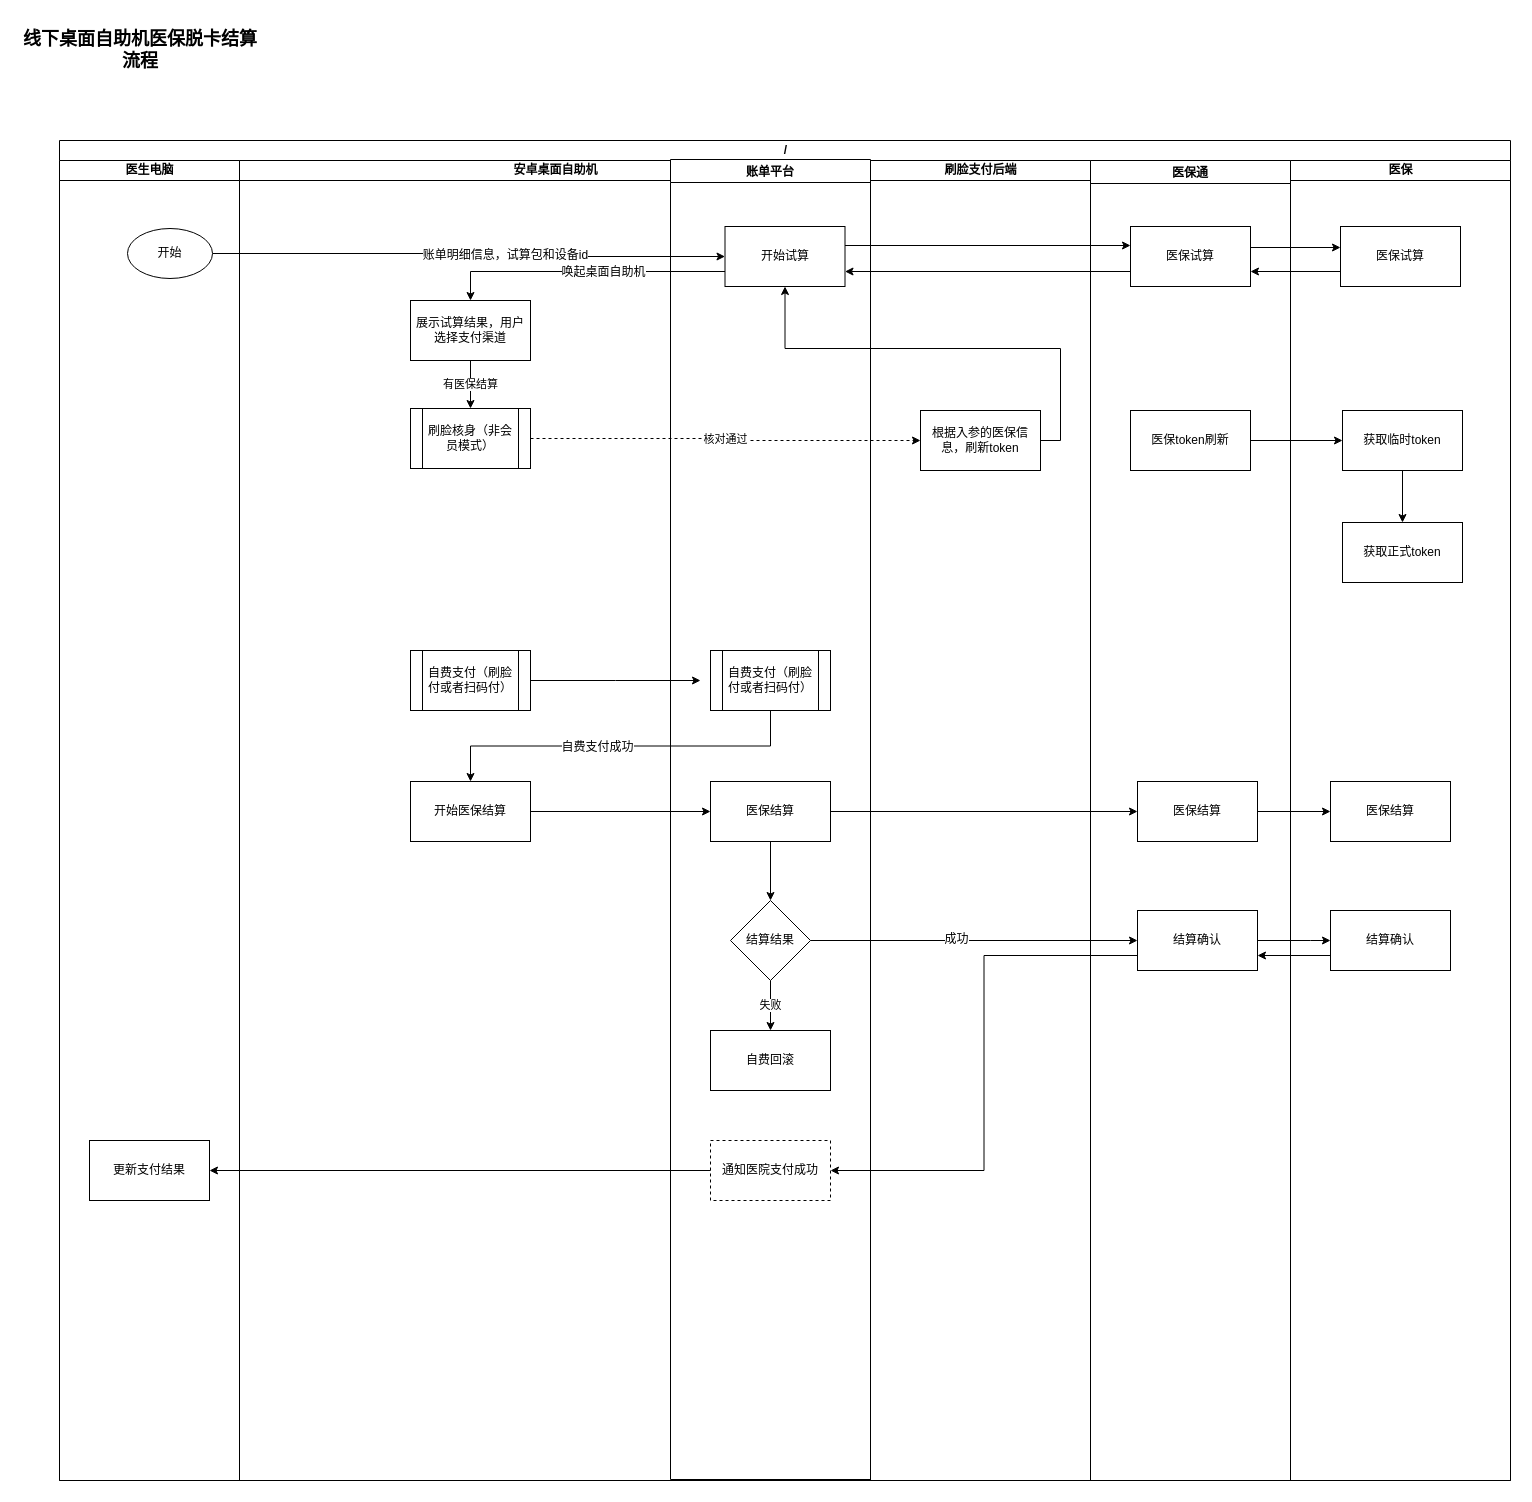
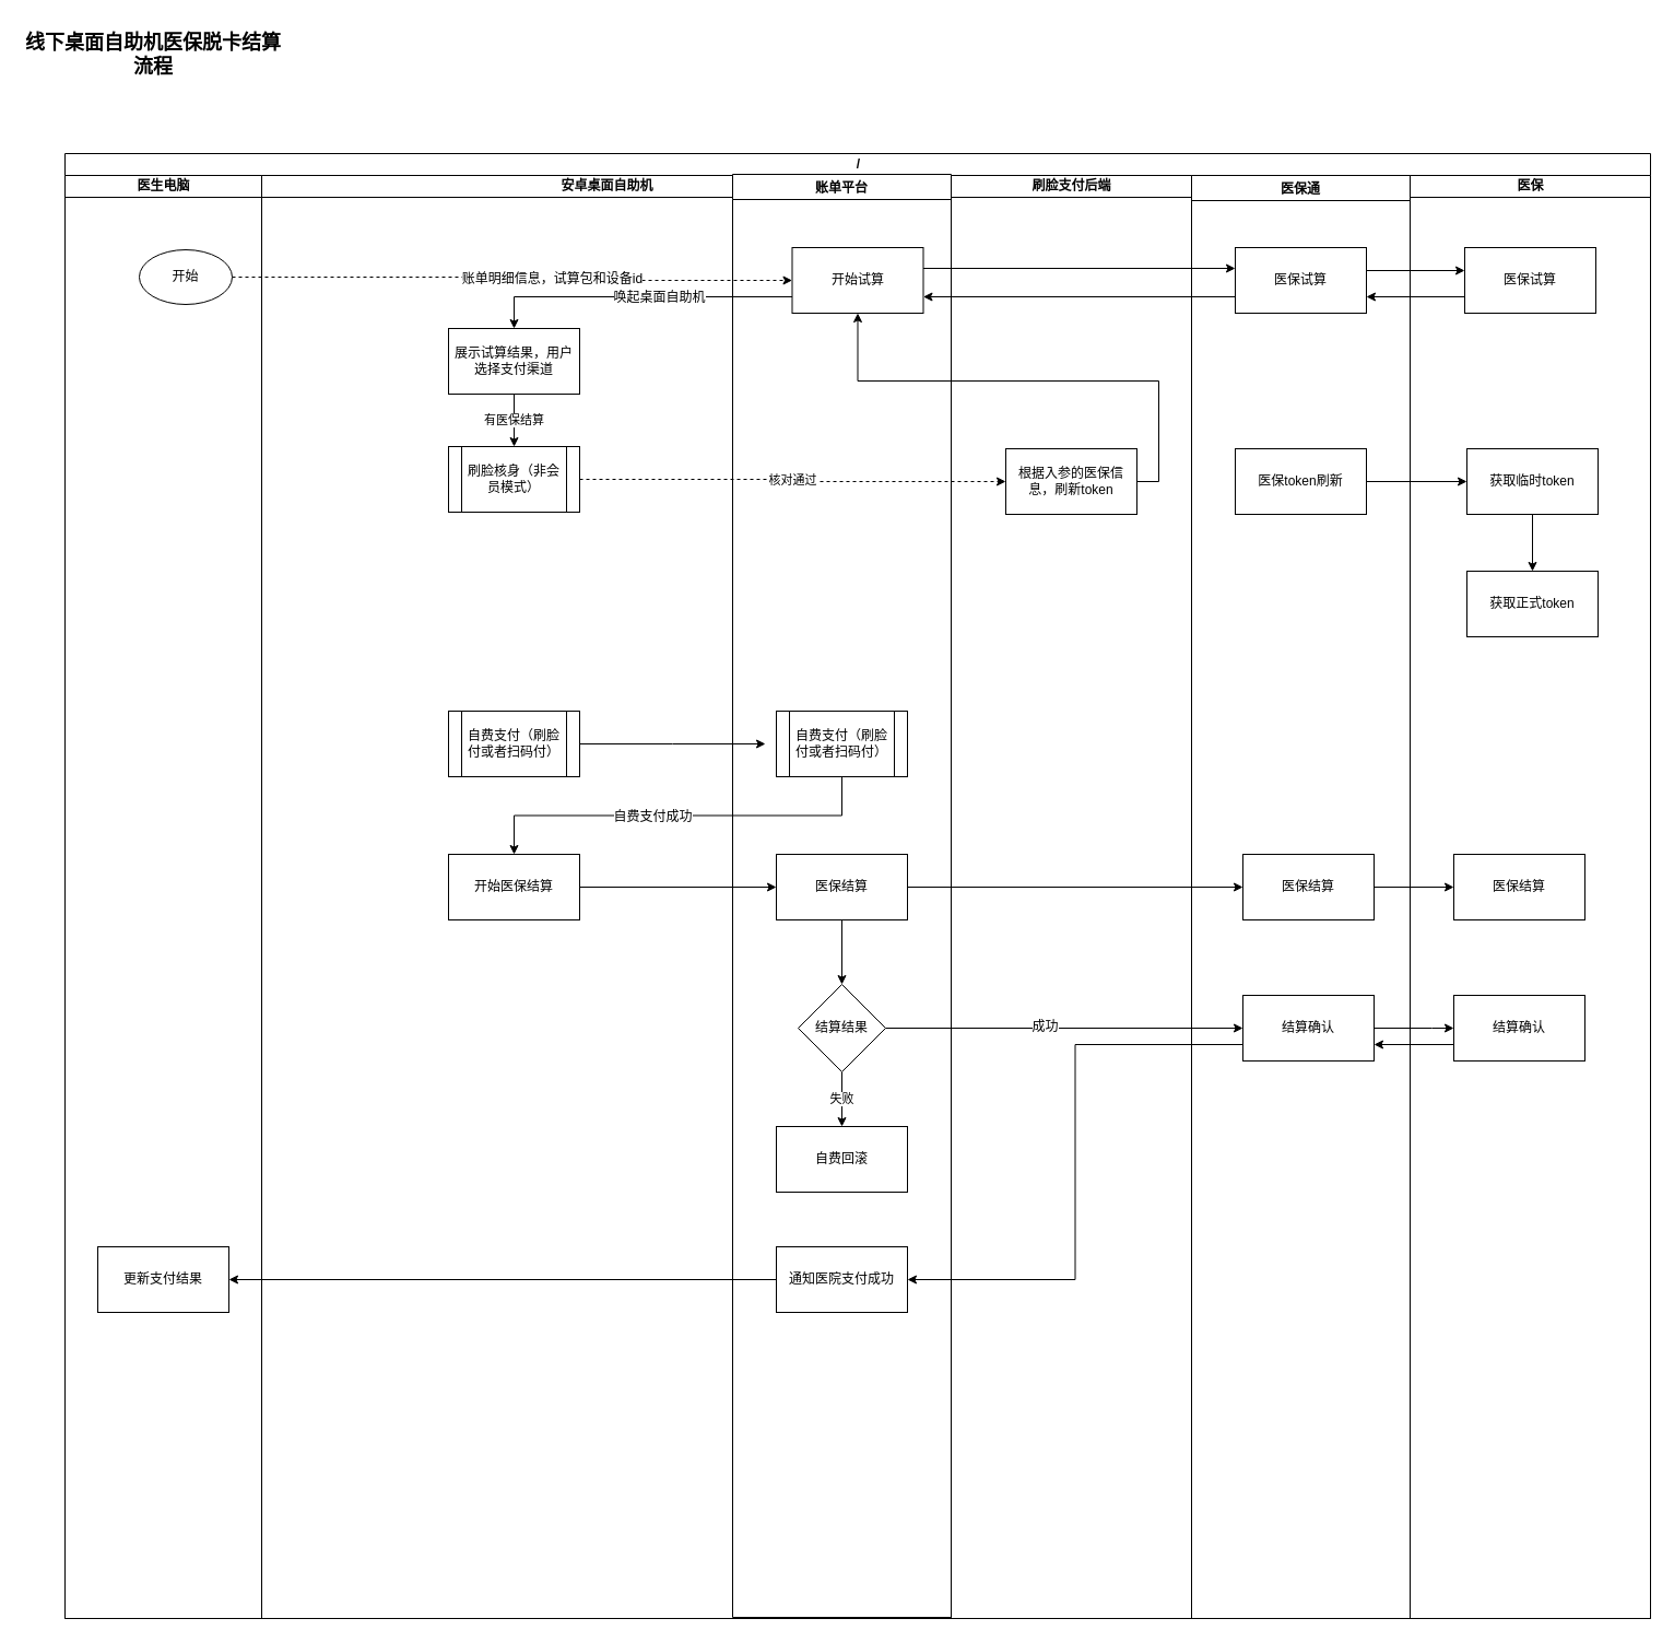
  <mxCell id="0" />
  <mxCell id="1" parent="0" />
  <mxCell id="2" value="&lt;font style=&quot;font-size: 18px&quot;&gt;&lt;b&gt;线下桌面自助机医保脱卡结算流程&lt;/b&gt;&lt;/font&gt;" style="text;html=1;strokeColor=none;fillColor=none;align=center;verticalAlign=middle;whiteSpace=wrap;rounded=0;" parent="1" vertex="1"><mxGeometry x="20" y="20" width="240" height="60" as="geometry" /></mxCell>
  <mxCell id="3" value="/" style="swimlane;html=1;childLayout=stackLayout;resizeParent=1;resizeParentMax=0;startSize=20;" parent="1" vertex="1"><mxGeometry x="59" y="140" width="1451" height="1340" as="geometry" /></mxCell>
  <mxCell id="4" value="医生电脑" style="swimlane;html=1;startSize=20;" parent="3" vertex="1"><mxGeometry y="20" width="180" height="1320" as="geometry" /></mxCell>
  <mxCell id="5" style="edgeStyle=orthogonalEdgeStyle;rounded=0;orthogonalLoop=1;jettySize=auto;html=1;exitX=0.5;exitY=1;exitDx=0;exitDy=0;entryX=0.5;entryY=0;entryDx=0;entryDy=0;" parent="4" edge="1"><mxGeometry relative="1" as="geometry"><mxPoint x="90" y="90" as="sourcePoint" /></mxGeometry></mxCell>
  <mxCell id="6" value="更新支付结果" style="rounded=0;whiteSpace=wrap;html=1;" vertex="1" parent="4"><mxGeometry x="30" y="980" width="120" height="60" as="geometry" /></mxCell>
  <mxCell id="7" value="安卓桌面自助机" style="swimlane;html=1;startSize=20;" parent="3" vertex="1"><mxGeometry x="180" y="20" width="631" height="1320" as="geometry" /></mxCell>
  <mxCell id="8" value="账单平台" style="swimlane;" parent="7" vertex="1"><mxGeometry x="431" y="-1" width="200" height="1320" as="geometry" /></mxCell>
  <mxCell id="9" value="开始试算" style="rounded=0;whiteSpace=wrap;html=1;" parent="8" vertex="1"><mxGeometry x="54.5" y="67" width="120" height="60" as="geometry" /></mxCell>
  <mxCell id="10" value="&lt;span style=&quot;white-space: normal&quot;&gt;自费支付（刷脸付或者扫码付）&lt;/span&gt;" style="shape=process;whiteSpace=wrap;html=1;backgroundOutline=1;" parent="8" vertex="1"><mxGeometry x="40" y="491" width="120" height="60" as="geometry" /></mxCell>
  <mxCell id="11" value="失败" style="edgeStyle=orthogonalEdgeStyle;rounded=0;orthogonalLoop=1;jettySize=auto;html=1;exitX=0.5;exitY=1;exitDx=0;exitDy=0;" edge="1" parent="8" source="12" target="13"><mxGeometry relative="1" as="geometry" /></mxCell>
  <mxCell id="12" value="结算结果" style="rhombus;whiteSpace=wrap;html=1;" vertex="1" parent="8"><mxGeometry x="60" y="741" width="80" height="80" as="geometry" /></mxCell>
  <mxCell id="13" value="自费回滚" style="rounded=0;whiteSpace=wrap;html=1;" vertex="1" parent="8"><mxGeometry x="40" y="871" width="120" height="60" as="geometry" /></mxCell>
- <mxCell id="14" value="通知医院支付成功" style="rounded=0;whiteSpace=wrap;html=1;dashed=1;" vertex="1" parent="8"><mxGeometry x="40" y="981" width="120" height="60" as="geometry" /></mxCell>
+ <mxCell id="14" value="通知医院支付成功" style="rounded=0;whiteSpace=wrap;html=1;" vertex="1" parent="8"><mxGeometry x="40" y="981" width="120" height="60" as="geometry" /></mxCell>
  <mxCell id="15" value="&lt;span style=&quot;white-space: normal&quot;&gt;刷脸核身（非会员模式）&lt;/span&gt;" style="shape=process;whiteSpace=wrap;html=1;backgroundOutline=1;" parent="7" vertex="1"><mxGeometry x="171" y="248" width="120" height="60" as="geometry" /></mxCell>
  <mxCell id="16" value="有医保结算" style="edgeStyle=orthogonalEdgeStyle;rounded=0;orthogonalLoop=1;jettySize=auto;html=1;exitX=0.5;exitY=1;exitDx=0;exitDy=0;entryX=0.5;entryY=0;entryDx=0;entryDy=0;" parent="7" source="17" target="15" edge="1"><mxGeometry relative="1" as="geometry" /></mxCell>
  <mxCell id="17" value="展示试算结果，用户选择支付渠道" style="rounded=0;whiteSpace=wrap;html=1;" parent="7" vertex="1"><mxGeometry x="171" y="140" width="120" height="60" as="geometry" /></mxCell>
  <mxCell id="18" value="" style="edgeStyle=orthogonalEdgeStyle;rounded=0;orthogonalLoop=1;jettySize=auto;html=1;" parent="7" source="19" edge="1"><mxGeometry relative="1" as="geometry"><mxPoint x="461" y="520" as="targetPoint" /></mxGeometry></mxCell>
  <mxCell id="19" value="&lt;span style=&quot;white-space: normal&quot;&gt;自费支付（刷脸付或者扫码付）&lt;/span&gt;" style="shape=process;whiteSpace=wrap;html=1;backgroundOutline=1;" parent="7" vertex="1"><mxGeometry x="171" y="490" width="120" height="60" as="geometry" /></mxCell>
  <mxCell id="20" style="edgeStyle=orthogonalEdgeStyle;rounded=0;orthogonalLoop=1;jettySize=auto;html=1;exitX=0;exitY=0.75;exitDx=0;exitDy=0;entryX=0.5;entryY=0;entryDx=0;entryDy=0;" edge="1" parent="7" source="9" target="17"><mxGeometry relative="1" as="geometry" /></mxCell>
  <mxCell id="21" value="唤起桌面自助机" style="text;html=1;resizable=0;points=[];align=center;verticalAlign=middle;labelBackgroundColor=#ffffff;" vertex="1" connectable="0" parent="20"><mxGeometry x="-0.139" relative="1" as="geometry"><mxPoint as="offset" /></mxGeometry></mxCell>
  <mxCell id="22" value="开始医保结算" style="rounded=0;whiteSpace=wrap;html=1;" vertex="1" parent="7"><mxGeometry x="171" y="621" width="120" height="60" as="geometry" /></mxCell>
  <mxCell id="23" style="edgeStyle=orthogonalEdgeStyle;rounded=0;orthogonalLoop=1;jettySize=auto;html=1;exitX=0.5;exitY=1;exitDx=0;exitDy=0;" edge="1" parent="7" source="10" target="22"><mxGeometry relative="1" as="geometry" /></mxCell>
  <mxCell id="24" value="自费支付成功" style="text;html=1;resizable=0;points=[];align=center;verticalAlign=middle;labelBackgroundColor=#ffffff;" vertex="1" connectable="0" parent="23"><mxGeometry x="0.127" y="1" relative="1" as="geometry"><mxPoint as="offset" /></mxGeometry></mxCell>
  <mxCell id="25" value="刷脸支付后端" style="swimlane;html=1;startSize=20;" parent="3" vertex="1"><mxGeometry x="811" y="20" width="220" height="1320" as="geometry" /></mxCell>
  <mxCell id="26" value="根据入参的医保信息，刷新token" style="rounded=0;whiteSpace=wrap;html=1;" parent="25" vertex="1"><mxGeometry x="50" y="250" width="120" height="60" as="geometry" /></mxCell>
  <mxCell id="27" style="edgeStyle=orthogonalEdgeStyle;rounded=0;orthogonalLoop=1;jettySize=auto;html=1;exitX=1;exitY=0.5;exitDx=0;exitDy=0;entryX=0;entryY=0.5;entryDx=0;entryDy=0;" parent="3" edge="1"><mxGeometry relative="1" as="geometry"><mxPoint x="150" y="776" as="sourcePoint" /></mxGeometry></mxCell>
  <mxCell id="28" value="医保通" style="swimlane;" parent="3" vertex="1"><mxGeometry x="1031" y="20" width="200" height="1320" as="geometry" /></mxCell>
  <mxCell id="29" value="医保试算" style="rounded=0;whiteSpace=wrap;html=1;" parent="28" vertex="1"><mxGeometry x="40" y="66" width="120" height="60" as="geometry" /></mxCell>
  <mxCell id="30" value="医保结算" style="rounded=0;whiteSpace=wrap;html=1;" parent="28" vertex="1"><mxGeometry x="47" y="621" width="120" height="60" as="geometry" /></mxCell>
  <mxCell id="31" value="医保token刷新" style="rounded=0;whiteSpace=wrap;html=1;" parent="28" vertex="1"><mxGeometry x="40" y="250" width="120" height="60" as="geometry" /></mxCell>
  <mxCell id="32" value="结算确认" style="rounded=0;whiteSpace=wrap;html=1;" vertex="1" parent="28"><mxGeometry x="47" y="750" width="120" height="60" as="geometry" /></mxCell>
  <mxCell id="33" style="edgeStyle=orthogonalEdgeStyle;rounded=0;orthogonalLoop=1;jettySize=auto;html=1;exitX=1;exitY=0.5;exitDx=0;exitDy=0;entryX=0;entryY=0.5;entryDx=0;entryDy=0;" parent="3" source="30" target="36" edge="1"><mxGeometry relative="1" as="geometry" /></mxCell>
  <mxCell id="34" style="edgeStyle=orthogonalEdgeStyle;rounded=0;orthogonalLoop=1;jettySize=auto;html=1;exitX=1;exitY=0.5;exitDx=0;exitDy=0;entryX=0;entryY=0.5;entryDx=0;entryDy=0;" parent="3" source="31" target="39" edge="1"><mxGeometry relative="1" as="geometry" /></mxCell>
  <mxCell id="35" value="医保" style="swimlane;html=1;startSize=20;" parent="3" vertex="1"><mxGeometry x="1231" y="20" width="220" height="1320" as="geometry" /></mxCell>
  <mxCell id="36" value="医保结算" style="rounded=0;whiteSpace=wrap;html=1;" parent="35" vertex="1"><mxGeometry x="40" y="621" width="120" height="60" as="geometry" /></mxCell>
  <mxCell id="37" value="医保试算" style="rounded=0;whiteSpace=wrap;html=1;" parent="35" vertex="1"><mxGeometry x="50" y="66" width="120" height="60" as="geometry" /></mxCell>
  <mxCell id="38" style="edgeStyle=orthogonalEdgeStyle;rounded=0;orthogonalLoop=1;jettySize=auto;html=1;exitX=0.5;exitY=1;exitDx=0;exitDy=0;" parent="35" source="39" target="40" edge="1"><mxGeometry relative="1" as="geometry" /></mxCell>
  <mxCell id="39" value="获取临时token" style="rounded=0;whiteSpace=wrap;html=1;" parent="35" vertex="1"><mxGeometry x="52" y="250" width="120" height="60" as="geometry" /></mxCell>
  <mxCell id="40" value="获取正式token" style="rounded=0;whiteSpace=wrap;html=1;" parent="35" vertex="1"><mxGeometry x="52" y="362" width="120" height="60" as="geometry" /></mxCell>
  <mxCell id="41" value="结算确认" style="rounded=0;whiteSpace=wrap;html=1;" vertex="1" parent="35"><mxGeometry x="40" y="750" width="120" height="60" as="geometry" /></mxCell>
  <mxCell id="42" style="edgeStyle=orthogonalEdgeStyle;rounded=0;orthogonalLoop=1;jettySize=auto;html=1;exitX=1;exitY=0.5;exitDx=0;exitDy=0;entryX=0;entryY=0.5;entryDx=0;entryDy=0;" parent="3" edge="1"><mxGeometry relative="1" as="geometry"><mxPoint x="150" y="170" as="sourcePoint" /></mxGeometry></mxCell>
  <mxCell id="43" style="edgeStyle=orthogonalEdgeStyle;rounded=0;orthogonalLoop=1;jettySize=auto;html=1;exitX=1;exitY=0.5;exitDx=0;exitDy=0;" parent="3" edge="1"><mxGeometry relative="1" as="geometry"><mxPoint x="1191" y="107" as="sourcePoint" /><mxPoint x="1281" y="107" as="targetPoint" /></mxGeometry></mxCell>
  <mxCell id="44" style="edgeStyle=orthogonalEdgeStyle;rounded=0;orthogonalLoop=1;jettySize=auto;html=1;entryX=0;entryY=0.5;entryDx=0;entryDy=0;" parent="3" edge="1"><mxGeometry relative="1" as="geometry"><mxPoint x="785.5" y="105" as="sourcePoint" /><mxPoint x="1071" y="105" as="targetPoint" /></mxGeometry></mxCell>
  <mxCell id="45" value="核对通过" style="edgeStyle=orthogonalEdgeStyle;rounded=0;orthogonalLoop=1;jettySize=auto;html=1;exitX=1;exitY=0.5;exitDx=0;exitDy=0;entryX=0;entryY=0.5;entryDx=0;entryDy=0;dashed=1;" parent="3" source="15" target="26" edge="1"><mxGeometry relative="1" as="geometry"><mxPoint x="851" y="298" as="targetPoint" /><Array as="points"><mxPoint x="666" y="298" /><mxPoint x="666" y="300" /></Array></mxGeometry></mxCell>
  <mxCell id="46" style="edgeStyle=orthogonalEdgeStyle;rounded=0;orthogonalLoop=1;jettySize=auto;html=1;exitX=0;exitY=0.75;exitDx=0;exitDy=0;entryX=1;entryY=0.75;entryDx=0;entryDy=0;" edge="1" parent="3" source="37" target="29"><mxGeometry relative="1" as="geometry" /></mxCell>
  <mxCell id="47" style="edgeStyle=orthogonalEdgeStyle;rounded=0;orthogonalLoop=1;jettySize=auto;html=1;exitX=0;exitY=0.75;exitDx=0;exitDy=0;entryX=1;entryY=0.75;entryDx=0;entryDy=0;" edge="1" parent="3" source="29" target="9"><mxGeometry relative="1" as="geometry" /></mxCell>
  <mxCell id="48" style="edgeStyle=orthogonalEdgeStyle;rounded=0;orthogonalLoop=1;jettySize=auto;html=1;exitX=1;exitY=0.5;exitDx=0;exitDy=0;" edge="1" parent="3" source="26" target="9"><mxGeometry relative="1" as="geometry" /></mxCell>
  <mxCell id="49" style="edgeStyle=orthogonalEdgeStyle;rounded=0;orthogonalLoop=1;jettySize=auto;html=1;exitX=1;exitY=0.5;exitDx=0;exitDy=0;" edge="1" parent="3" source="32" target="41"><mxGeometry relative="1" as="geometry"><Array as="points"><mxPoint x="1251" y="800" /><mxPoint x="1251" y="800" /></Array></mxGeometry></mxCell>
  <mxCell id="50" style="edgeStyle=orthogonalEdgeStyle;rounded=0;orthogonalLoop=1;jettySize=auto;html=1;exitX=1;exitY=0.5;exitDx=0;exitDy=0;" edge="1" parent="3" source="12" target="32"><mxGeometry relative="1" as="geometry" /></mxCell>
  <mxCell id="51" value="成功" style="text;html=1;resizable=0;points=[];align=center;verticalAlign=middle;labelBackgroundColor=#ffffff;" vertex="1" connectable="0" parent="50"><mxGeometry x="-0.112" y="2" relative="1" as="geometry"><mxPoint as="offset" /></mxGeometry></mxCell>
  <mxCell id="52" style="edgeStyle=orthogonalEdgeStyle;rounded=0;orthogonalLoop=1;jettySize=auto;html=1;exitX=0;exitY=0.75;exitDx=0;exitDy=0;entryX=1;entryY=0.75;entryDx=0;entryDy=0;" edge="1" parent="3" source="41" target="32"><mxGeometry relative="1" as="geometry" /></mxCell>
  <mxCell id="53" style="edgeStyle=orthogonalEdgeStyle;rounded=0;orthogonalLoop=1;jettySize=auto;html=1;exitX=0;exitY=0.75;exitDx=0;exitDy=0;entryX=1;entryY=0.5;entryDx=0;entryDy=0;" edge="1" parent="3" source="32" target="14"><mxGeometry relative="1" as="geometry" /></mxCell>
  <mxCell id="54" style="edgeStyle=orthogonalEdgeStyle;rounded=0;orthogonalLoop=1;jettySize=auto;html=1;exitX=0;exitY=0.5;exitDx=0;exitDy=0;" edge="1" parent="3" source="14" target="6"><mxGeometry relative="1" as="geometry" /></mxCell>
- <mxCell id="55" style="edgeStyle=orthogonalEdgeStyle;rounded=0;orthogonalLoop=1;jettySize=auto;html=1;exitX=1;exitY=0.5;exitDx=0;exitDy=0;" parent="1" source="57" target="9" edge="1"><mxGeometry relative="1" as="geometry" /></mxCell>
+ <mxCell id="55" style="edgeStyle=orthogonalEdgeStyle;rounded=0;orthogonalLoop=1;jettySize=auto;html=1;exitX=1;exitY=0.5;exitDx=0;exitDy=0;dashed=1;" parent="1" source="57" target="9" edge="1"><mxGeometry relative="1" as="geometry" /></mxCell>
  <mxCell id="56" value="账单明细信息，试算包和设备id" style="text;html=1;resizable=0;points=[];align=center;verticalAlign=middle;labelBackgroundColor=#ffffff;" parent="55" vertex="1" connectable="0"><mxGeometry x="0.144" y="2" relative="1" as="geometry"><mxPoint as="offset" /></mxGeometry></mxCell>
  <mxCell id="57" value="开始" style="ellipse;whiteSpace=wrap;html=1;aspect=fixed;" parent="1" vertex="1"><mxGeometry x="127" y="228" width="85" height="50" as="geometry" /></mxCell>
  <mxCell id="58" style="edgeStyle=orthogonalEdgeStyle;rounded=0;orthogonalLoop=1;jettySize=auto;html=1;exitX=0.5;exitY=1;exitDx=0;exitDy=0;" edge="1" parent="1" source="59" target="12"><mxGeometry relative="1" as="geometry" /></mxCell>
  <mxCell id="59" value="医保结算" style="rounded=0;whiteSpace=wrap;html=1;" parent="1" vertex="1"><mxGeometry x="710" y="781" width="120" height="60" as="geometry" /></mxCell>
  <mxCell id="60" style="edgeStyle=orthogonalEdgeStyle;rounded=0;orthogonalLoop=1;jettySize=auto;html=1;exitX=1;exitY=0.5;exitDx=0;exitDy=0;entryX=0;entryY=0.5;entryDx=0;entryDy=0;" parent="1" source="59" target="30" edge="1"><mxGeometry relative="1" as="geometry" /></mxCell>
  <mxCell id="61" style="edgeStyle=orthogonalEdgeStyle;rounded=0;orthogonalLoop=1;jettySize=auto;html=1;exitX=1;exitY=0.5;exitDx=0;exitDy=0;" edge="1" parent="1" source="22" target="59"><mxGeometry relative="1" as="geometry" /></mxCell>
